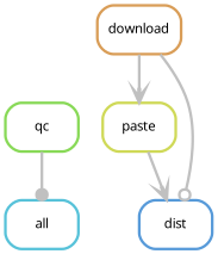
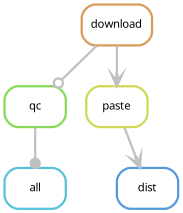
  digraph {
    bgcolor=white
    node [fontname=sans fontsize=10 penwidth=2 shape=box style=rounded]
    edge [arrowhead=vee color=grey penwidth=2]
    n1 [color="0.53 0.6 0.85" label=all]
    n2 [color="0.09 0.6 0.85" label=download]
    n3 [color="0.27 0.6 0.85" label=qc]
    n4 [color="0.18 0.6 0.85" label=paste]
    n5 [color="0.58 0.6 0.85" label=dist]
-   n2 -> n5 [arrowhead=odot]
+   n2 -> n3 [arrowhead=odot]
    n2 -> n4
    n3 -> n1 [arrowhead=dot]
    n4 -> n5
  }
